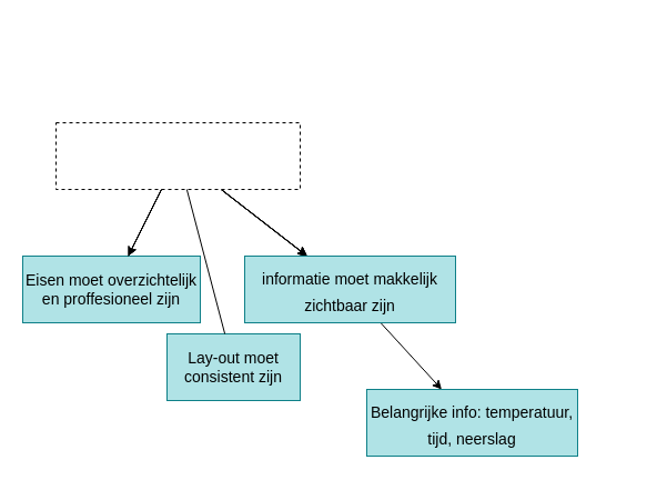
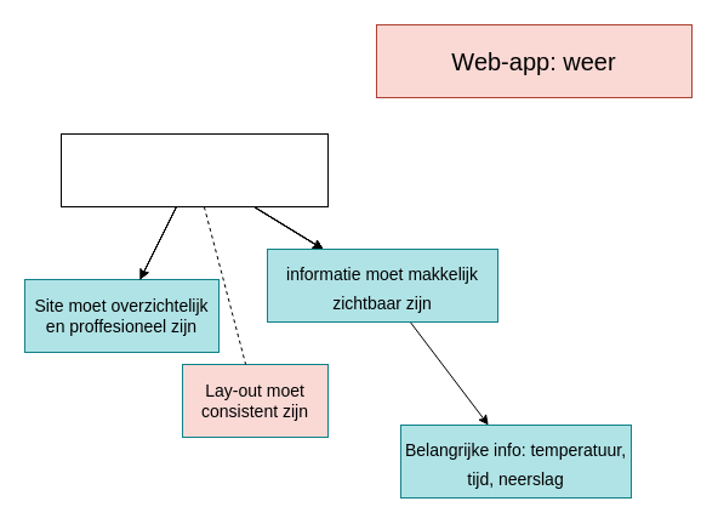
  <mxCell id="0" />
  <mxCell id="1" parent="0" />
+ <mxCell id="2" value="&lt;font color=&quot;#000000&quot; style=&quot;font-size: 20px&quot;&gt;Web-app: weer&lt;/font&gt;" style="whiteSpace=wrap;html=1;fillColor=#fad9d5;strokeColor=#ae4132;" parent="1" vertex="1"><mxGeometry x="310" y="20" width="260" height="60" as="geometry" /></mxCell>
  <mxCell id="3" value="" style="edgeStyle=none;html=1;fontSize=18;fontColor=#FFFFFF;" parent="1" source="11" target="13" edge="1"><mxGeometry relative="1" as="geometry" /></mxCell>
  <mxCell id="4" value="" style="edgeStyle=none;html=1;fontSize=14;fontColor=#000000;" parent="1" source="11" target="13" edge="1"><mxGeometry relative="1" as="geometry" /></mxCell>
  <mxCell id="5" value="" style="edgeStyle=none;html=1;fontSize=14;fontColor=#000000;" parent="1" source="11" target="13" edge="1"><mxGeometry relative="1" as="geometry" /></mxCell>
  <mxCell id="6" value="" style="edgeStyle=none;html=1;fontSize=14;fontColor=#000000;" parent="1" source="11" target="13" edge="1"><mxGeometry relative="1" as="geometry" /></mxCell>
  <mxCell id="7" value="" style="edgeStyle=none;html=1;fontSize=14;fontColor=#000000;startArrow=none;" parent="1" source="14" edge="1"><mxGeometry relative="1" as="geometry"><mxPoint x="160" y="250" as="targetPoint" /></mxGeometry></mxCell>
  <mxCell id="8" value="" style="edgeStyle=none;html=1;fontSize=14;fontColor=#000000;" parent="1" source="11" target="14" edge="1"><mxGeometry relative="1" as="geometry" /></mxCell>
  <mxCell id="9" style="edgeStyle=none;html=1;fontSize=14;fontColor=#000000;startArrow=none;" parent="1" source="17" edge="1"><mxGeometry relative="1" as="geometry"><mxPoint x="180" y="330" as="targetPoint" /></mxGeometry></mxCell>
  <mxCell id="10" value="" style="edgeStyle=none;html=1;fontSize=14;fontColor=#000000;" parent="1" source="11" target="14" edge="1"><mxGeometry relative="1" as="geometry" /></mxCell>
- <mxCell id="11" value="&lt;font style=&quot;font-size: 18px&quot; color=&quot;#ffffff&quot;&gt;Eisen&lt;/font&gt;" style="whiteSpace=wrap;html=1;fontSize=20;fontColor=#000000;dashed=1;" parent="1" vertex="1"><mxGeometry x="50" y="110" width="220" height="60" as="geometry" /></mxCell>
+ <mxCell id="11" value="&lt;font style=&quot;font-size: 18px&quot; color=&quot;#ffffff&quot;&gt;Eisen&lt;/font&gt;" style="whiteSpace=wrap;html=1;fontSize=20;fontColor=#000000;" parent="1" vertex="1"><mxGeometry x="50" y="110" width="220" height="60" as="geometry" /></mxCell>
  <mxCell id="12" value="" style="edgeStyle=none;html=1;fontSize=14;fontColor=#000000;" parent="1" source="13" target="16" edge="1"><mxGeometry relative="1" as="geometry" /></mxCell>
- <mxCell id="13" value="&lt;font color=&quot;#000000&quot; style=&quot;font-size: 14px&quot;&gt;informatie moet makkelijk zichtbaar zijn&lt;/font&gt;" style="whiteSpace=wrap;html=1;fontSize=20;fillColor=#b0e3e6;strokeColor=#0e8088;" parent="1" vertex="1"><mxGeometry x="220" y="230" width="190" height="60" as="geometry" /></mxCell>
- <mxCell id="14" value="&lt;font color=&quot;#000000&quot;&gt;Eisen moet overzichtelijk en proffesioneel zijn&lt;/font&gt;" style="whiteSpace=wrap;html=1;fontSize=14;fillColor=#b0e3e6;strokeColor=#0e8088;" parent="1" vertex="1"><mxGeometry x="20" y="230" width="160" height="60" as="geometry" /></mxCell>
+ <mxCell id="13" value="&lt;font color=&quot;#000000&quot; style=&quot;font-size: 14px&quot;&gt;informatie moet makkelijk zichtbaar zijn&lt;/font&gt;" style="whiteSpace=wrap;html=1;fontSize=20;fillColor=#b0e3e6;strokeColor=#0e8088;" parent="1" vertex="1"><mxGeometry x="220" y="205" width="190" height="60" as="geometry" /></mxCell>
+ <mxCell id="14" value="&lt;font color=&quot;#000000&quot;&gt;Site moet overzichtelijk en proffesioneel zijn&lt;/font&gt;" style="whiteSpace=wrap;html=1;fontSize=14;fillColor=#b0e3e6;strokeColor=#0e8088;" parent="1" vertex="1"><mxGeometry x="20" y="230" width="160" height="60" as="geometry" /></mxCell>
  <mxCell id="15" value="" style="edgeStyle=none;html=1;fontSize=14;fontColor=#000000;endArrow=none;" parent="1" source="11" target="14" edge="1"><mxGeometry relative="1" as="geometry"><mxPoint x="160" y="170" as="sourcePoint" /><mxPoint x="160" y="250" as="targetPoint" /></mxGeometry></mxCell>
  <mxCell id="16" value="&lt;font color=&quot;#000000&quot; style=&quot;font-size: 14px&quot;&gt;Belangrijke info: temperatuur, tijd, neerslag&lt;/font&gt;" style="whiteSpace=wrap;html=1;fontSize=20;fillColor=#b0e3e6;strokeColor=#0e8088;" parent="1" vertex="1"><mxGeometry x="330" y="350" width="190" height="60" as="geometry" /></mxCell>
- <mxCell id="17" value="&lt;font color=&quot;#000000&quot;&gt;Lay-out moet consistent zijn&lt;/font&gt;" style="whiteSpace=wrap;html=1;fontSize=14;fillColor=#b0e3e6;strokeColor=#0e8088;" parent="1" vertex="1"><mxGeometry x="150" y="300" width="120" height="60" as="geometry" /></mxCell>
- <mxCell id="18" value="" style="edgeStyle=none;html=1;fontSize=14;fontColor=#000000;endArrow=none;" parent="1" source="11" target="17" edge="1"><mxGeometry relative="1" as="geometry"><mxPoint x="180" y="330" as="targetPoint" /><mxPoint x="163.158" y="170" as="sourcePoint" /></mxGeometry></mxCell>
+ <mxCell id="17" value="&lt;font color=&quot;#000000&quot;&gt;Lay-out moet consistent zijn&lt;/font&gt;" style="whiteSpace=wrap;html=1;fontSize=14;fillColor=#fad9d5;strokeColor=#0e8088;" parent="1" vertex="1"><mxGeometry x="150" y="300" width="120" height="60" as="geometry" /></mxCell>
+ <mxCell id="18" value="" style="edgeStyle=none;html=1;fontSize=14;fontColor=#000000;endArrow=none;dashed=1;" parent="1" source="11" target="17" edge="1"><mxGeometry relative="1" as="geometry"><mxPoint x="180" y="330" as="targetPoint" /><mxPoint x="163.158" y="170" as="sourcePoint" /></mxGeometry></mxCell>
